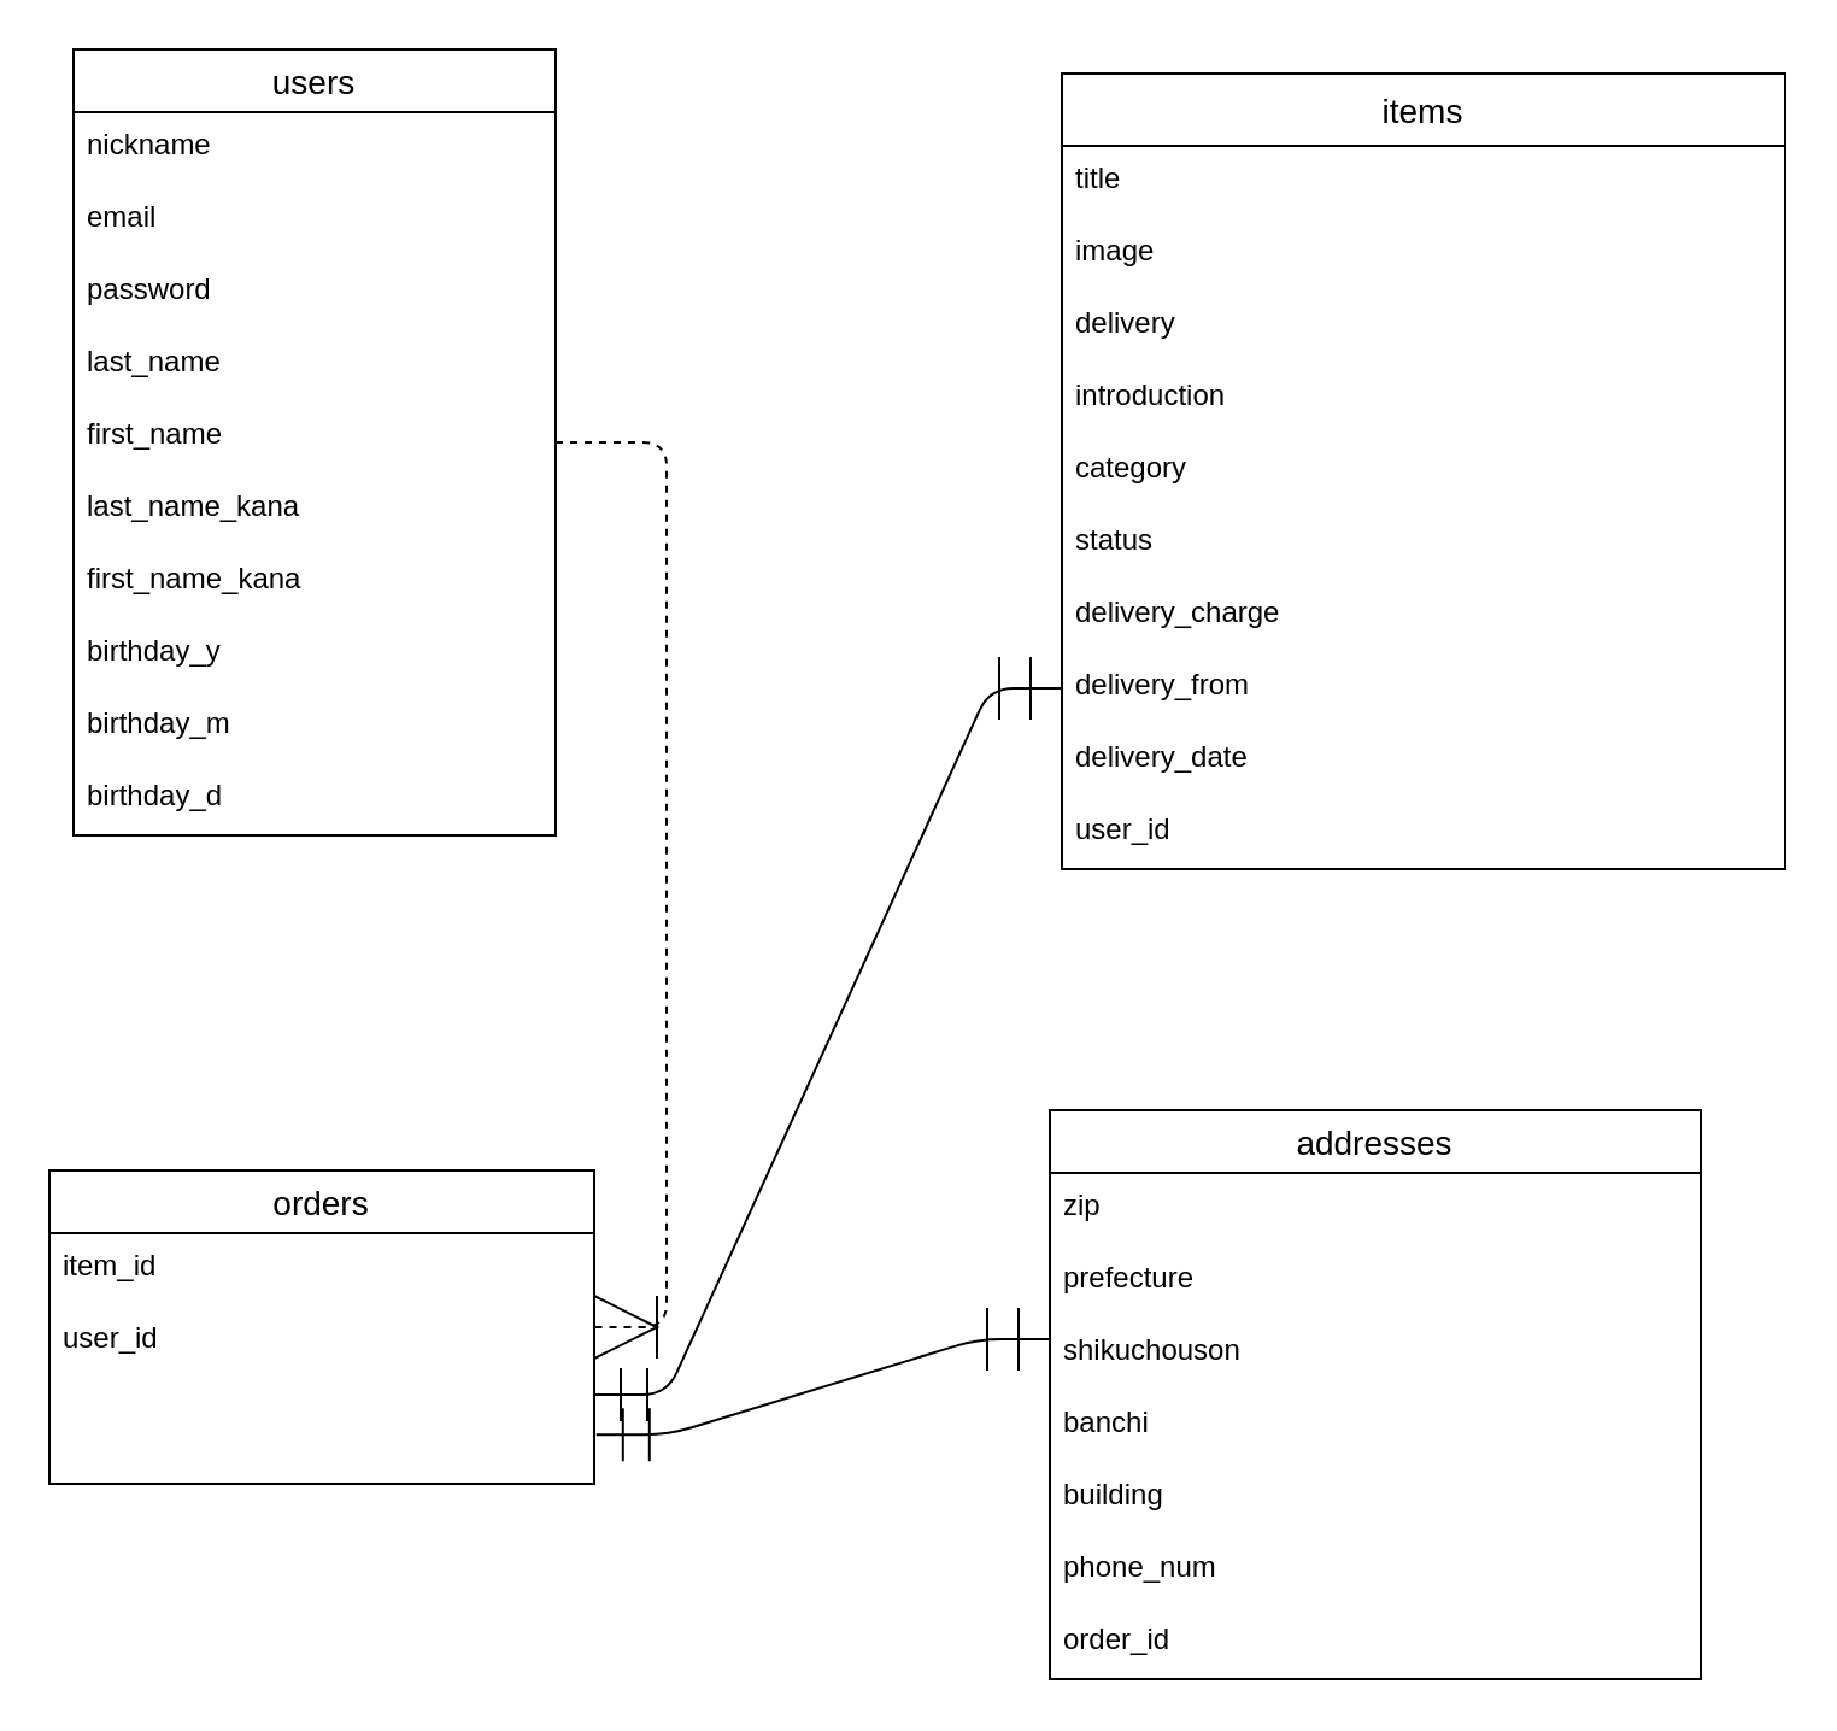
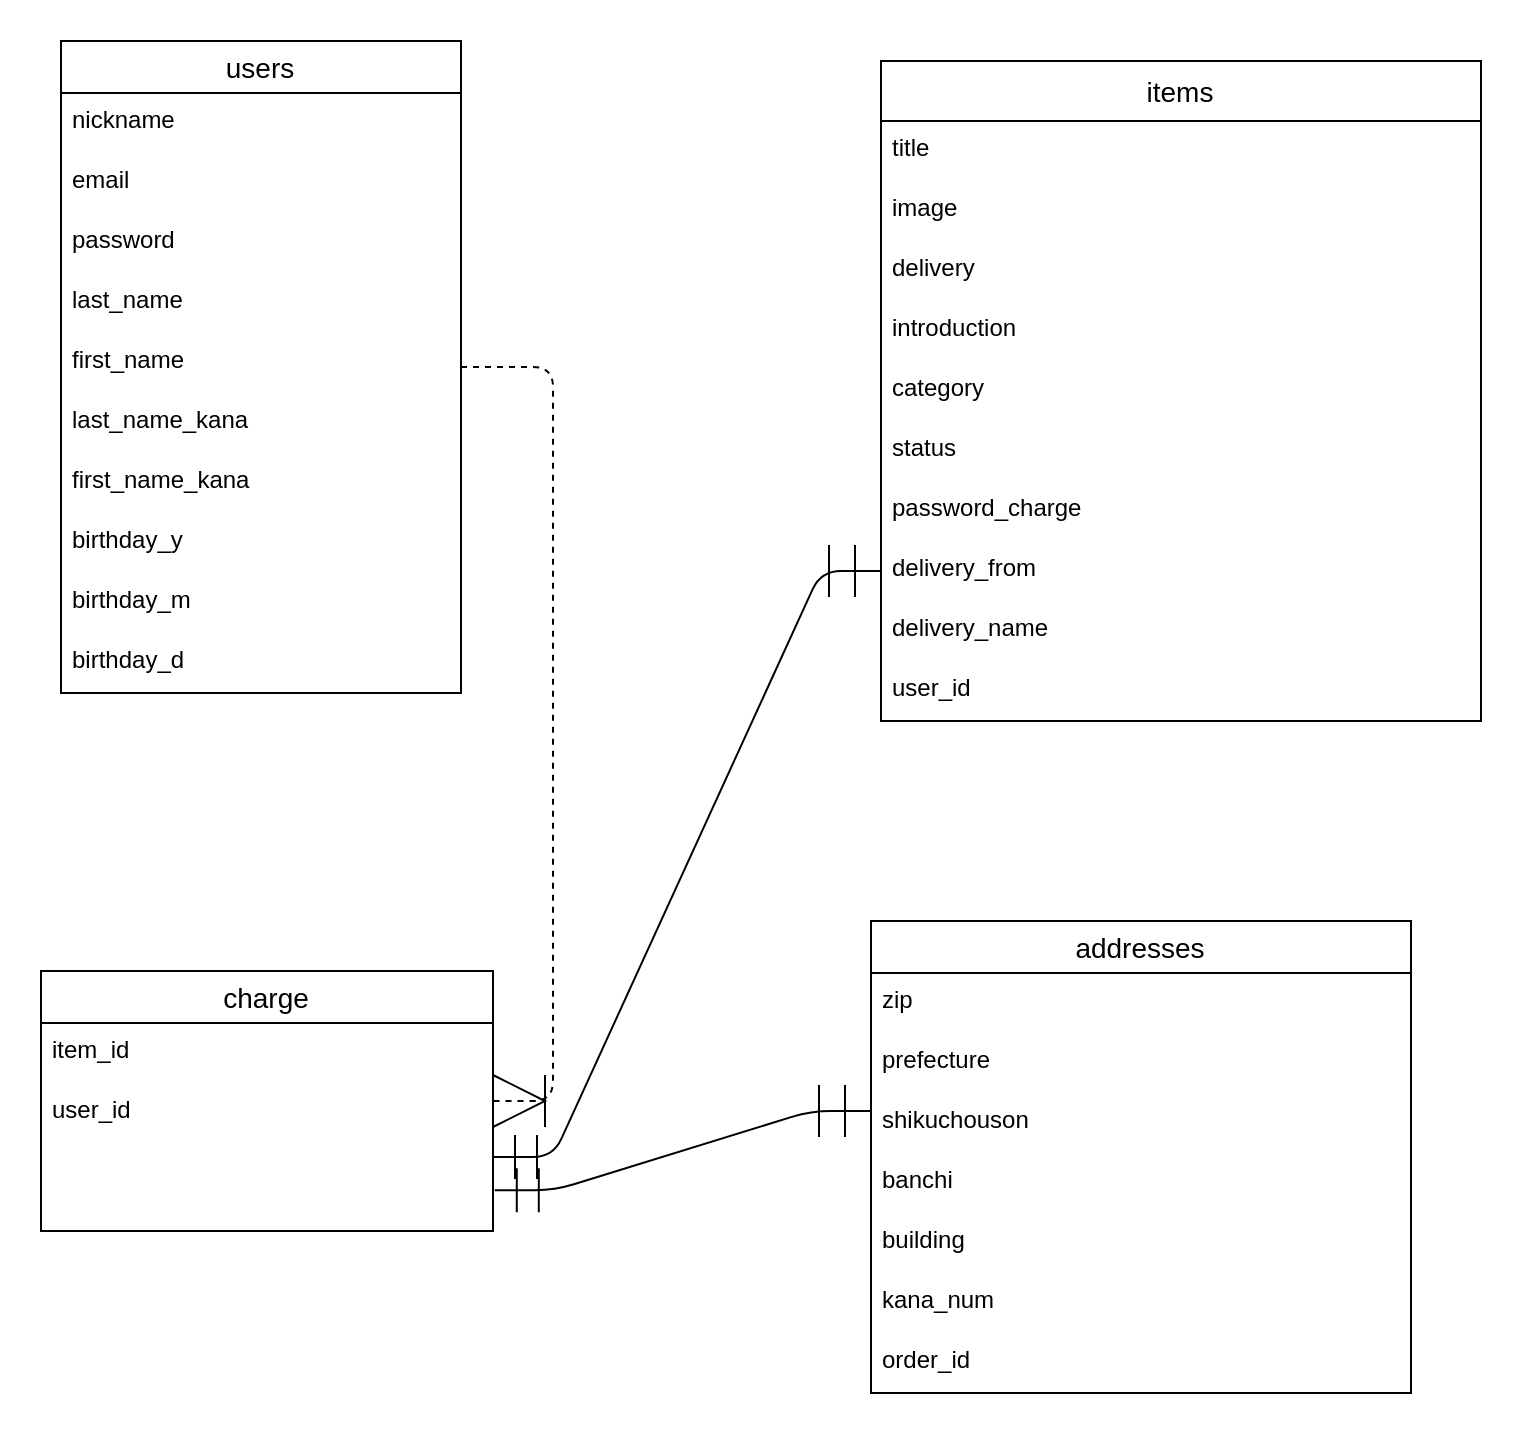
  <mxCell id="0" />
  <mxCell id="1" parent="0" />
  <mxCell id="2" value="users" style="swimlane;fontStyle=0;childLayout=stackLayout;horizontal=1;startSize=26;horizontalStack=0;resizeParent=1;resizeParentMax=0;resizeLast=0;collapsible=1;marginBottom=0;align=center;fontSize=14;labelBackgroundColor=#FFFFFF;fontColor=#000000;labelBorderColor=none;" vertex="1" parent="1"><mxGeometry x="30" y="20" width="200" height="326" as="geometry" /></mxCell>
  <mxCell id="3" value="nickname" style="text;strokeColor=none;fillColor=none;spacingLeft=4;spacingRight=4;overflow=hidden;rotatable=0;points=[[0,0.5],[1,0.5]];portConstraint=eastwest;fontSize=12;labelBackgroundColor=#FFFFFF;fontColor=#000000;labelBorderColor=none;" vertex="1" parent="2"><mxGeometry y="26" width="200" height="30" as="geometry" /></mxCell>
  <mxCell id="4" value="email" style="text;strokeColor=none;fillColor=none;spacingLeft=4;spacingRight=4;overflow=hidden;rotatable=0;points=[[0,0.5],[1,0.5]];portConstraint=eastwest;fontSize=12;labelBackgroundColor=#FFFFFF;fontColor=#000000;labelBorderColor=none;" vertex="1" parent="2"><mxGeometry y="56" width="200" height="30" as="geometry" /></mxCell>
  <mxCell id="5" value="password" style="text;strokeColor=none;fillColor=none;spacingLeft=4;spacingRight=4;overflow=hidden;rotatable=0;points=[[0,0.5],[1,0.5]];portConstraint=eastwest;fontSize=12;labelBackgroundColor=#FFFFFF;fontColor=#000000;labelBorderColor=none;" vertex="1" parent="2"><mxGeometry y="86" width="200" height="30" as="geometry" /></mxCell>
  <mxCell id="6" value="last_name" style="text;strokeColor=none;fillColor=none;spacingLeft=4;spacingRight=4;overflow=hidden;rotatable=0;points=[[0,0.5],[1,0.5]];portConstraint=eastwest;fontSize=12;labelBackgroundColor=#FFFFFF;fontColor=#000000;labelBorderColor=none;" vertex="1" parent="2"><mxGeometry y="116" width="200" height="30" as="geometry" /></mxCell>
  <mxCell id="7" value="first_name" style="text;strokeColor=none;fillColor=none;spacingLeft=4;spacingRight=4;overflow=hidden;rotatable=0;points=[[0,0.5],[1,0.5]];portConstraint=eastwest;fontSize=12;labelBackgroundColor=#FFFFFF;fontColor=#000000;labelBorderColor=none;" vertex="1" parent="2"><mxGeometry y="146" width="200" height="30" as="geometry" /></mxCell>
  <mxCell id="8" value="last_name_kana" style="text;strokeColor=none;fillColor=none;spacingLeft=4;spacingRight=4;overflow=hidden;rotatable=0;points=[[0,0.5],[1,0.5]];portConstraint=eastwest;fontSize=12;labelBackgroundColor=#FFFFFF;fontColor=#000000;labelBorderColor=none;" vertex="1" parent="2"><mxGeometry y="176" width="200" height="30" as="geometry" /></mxCell>
  <mxCell id="9" value="first_name_kana" style="text;strokeColor=none;fillColor=none;spacingLeft=4;spacingRight=4;overflow=hidden;rotatable=0;points=[[0,0.5],[1,0.5]];portConstraint=eastwest;fontSize=12;labelBackgroundColor=#FFFFFF;fontColor=#000000;labelBorderColor=none;" vertex="1" parent="2"><mxGeometry y="206" width="200" height="30" as="geometry" /></mxCell>
  <mxCell id="10" value="birthday_y" style="text;strokeColor=none;fillColor=none;spacingLeft=4;spacingRight=4;overflow=hidden;rotatable=0;points=[[0,0.5],[1,0.5]];portConstraint=eastwest;fontSize=12;labelBackgroundColor=#FFFFFF;fontColor=#000000;labelBorderColor=none;" vertex="1" parent="2"><mxGeometry y="236" width="200" height="30" as="geometry" /></mxCell>
  <mxCell id="11" value="birthday_m" style="text;strokeColor=none;fillColor=none;spacingLeft=4;spacingRight=4;overflow=hidden;rotatable=0;points=[[0,0.5],[1,0.5]];portConstraint=eastwest;fontSize=12;labelBackgroundColor=#FFFFFF;fontColor=#000000;labelBorderColor=none;" vertex="1" parent="2"><mxGeometry y="266" width="200" height="30" as="geometry" /></mxCell>
  <mxCell id="12" value="birthday_d" style="text;strokeColor=none;fillColor=none;spacingLeft=4;spacingRight=4;overflow=hidden;rotatable=0;points=[[0,0.5],[1,0.5]];portConstraint=eastwest;fontSize=12;labelBackgroundColor=#FFFFFF;fontColor=#000000;labelBorderColor=none;" vertex="1" parent="2"><mxGeometry y="296" width="200" height="30" as="geometry" /></mxCell>
  <mxCell id="13" value="items" style="swimlane;fontStyle=0;childLayout=stackLayout;horizontal=1;startSize=30;horizontalStack=0;resizeParent=1;resizeParentMax=0;resizeLast=0;collapsible=1;marginBottom=0;align=center;fontSize=14;labelBackgroundColor=#FFFFFF;fontColor=#000000;labelBorderColor=none;" vertex="1" parent="1"><mxGeometry x="440" y="30" width="300" height="330" as="geometry"><mxRectangle x="470" y="120" width="70" height="26" as="alternateBounds" /></mxGeometry></mxCell>
  <mxCell id="14" value="title" style="text;strokeColor=none;fillColor=none;spacingLeft=4;spacingRight=4;overflow=hidden;rotatable=0;points=[[0,0.5],[1,0.5]];portConstraint=eastwest;fontSize=12;labelBackgroundColor=#FFFFFF;fontColor=#000000;labelBorderColor=none;" vertex="1" parent="13"><mxGeometry y="30" width="300" height="30" as="geometry" /></mxCell>
  <mxCell id="15" value="image" style="text;strokeColor=none;fillColor=none;spacingLeft=4;spacingRight=4;overflow=hidden;rotatable=0;points=[[0,0.5],[1,0.5]];portConstraint=eastwest;fontSize=12;labelBackgroundColor=#FFFFFF;fontColor=#000000;labelBorderColor=none;" vertex="1" parent="13"><mxGeometry y="60" width="300" height="30" as="geometry" /></mxCell>
  <mxCell id="16" value="delivery&#10;" style="text;strokeColor=none;fillColor=none;spacingLeft=4;spacingRight=4;overflow=hidden;rotatable=0;points=[[0,0.5],[1,0.5]];portConstraint=eastwest;fontSize=12;labelBackgroundColor=#FFFFFF;fontColor=#000000;labelBorderColor=none;" vertex="1" parent="13"><mxGeometry y="90" width="300" height="30" as="geometry" /></mxCell>
  <mxCell id="17" value="introduction" style="text;strokeColor=none;fillColor=none;spacingLeft=4;spacingRight=4;overflow=hidden;rotatable=0;points=[[0,0.5],[1,0.5]];portConstraint=eastwest;fontSize=12;labelBackgroundColor=#FFFFFF;fontColor=#000000;labelBorderColor=none;" vertex="1" parent="13"><mxGeometry y="120" width="300" height="30" as="geometry" /></mxCell>
  <mxCell id="18" value="category" style="text;strokeColor=none;fillColor=none;spacingLeft=4;spacingRight=4;overflow=hidden;rotatable=0;points=[[0,0.5],[1,0.5]];portConstraint=eastwest;fontSize=12;labelBackgroundColor=#FFFFFF;fontColor=#000000;labelBorderColor=none;" vertex="1" parent="13"><mxGeometry y="150" width="300" height="30" as="geometry" /></mxCell>
  <mxCell id="19" value="status" style="text;strokeColor=none;fillColor=none;spacingLeft=4;spacingRight=4;overflow=hidden;rotatable=0;points=[[0,0.5],[1,0.5]];portConstraint=eastwest;fontSize=12;labelBackgroundColor=#FFFFFF;fontColor=#000000;labelBorderColor=none;" vertex="1" parent="13"><mxGeometry y="180" width="300" height="30" as="geometry" /></mxCell>
- <mxCell id="20" value="delivery_charge" style="text;strokeColor=none;fillColor=none;spacingLeft=4;spacingRight=4;overflow=hidden;rotatable=0;points=[[0,0.5],[1,0.5]];portConstraint=eastwest;fontSize=12;labelBackgroundColor=#FFFFFF;fontColor=#000000;labelBorderColor=none;" vertex="1" parent="13"><mxGeometry y="210" width="300" height="30" as="geometry" /></mxCell>
+ <mxCell id="20" value="password_charge" style="text;strokeColor=none;fillColor=none;spacingLeft=4;spacingRight=4;overflow=hidden;rotatable=0;points=[[0,0.5],[1,0.5]];portConstraint=eastwest;fontSize=12;labelBackgroundColor=#FFFFFF;fontColor=#000000;labelBorderColor=none;" vertex="1" parent="13"><mxGeometry y="210" width="300" height="30" as="geometry" /></mxCell>
  <mxCell id="21" value="delivery_from" style="text;strokeColor=none;fillColor=none;spacingLeft=4;spacingRight=4;overflow=hidden;rotatable=0;points=[[0,0.5],[1,0.5]];portConstraint=eastwest;fontSize=12;labelBackgroundColor=#FFFFFF;fontColor=#000000;labelBorderColor=none;" vertex="1" parent="13"><mxGeometry y="240" width="300" height="30" as="geometry" /></mxCell>
- <mxCell id="22" value="delivery_date" style="text;strokeColor=none;fillColor=none;spacingLeft=4;spacingRight=4;overflow=hidden;rotatable=0;points=[[0,0.5],[1,0.5]];portConstraint=eastwest;fontSize=12;labelBackgroundColor=#FFFFFF;fontColor=#000000;labelBorderColor=none;" vertex="1" parent="13"><mxGeometry y="270" width="300" height="30" as="geometry" /></mxCell>
+ <mxCell id="22" value="delivery_name" style="text;strokeColor=none;fillColor=none;spacingLeft=4;spacingRight=4;overflow=hidden;rotatable=0;points=[[0,0.5],[1,0.5]];portConstraint=eastwest;fontSize=12;labelBackgroundColor=#FFFFFF;fontColor=#000000;labelBorderColor=none;" vertex="1" parent="13"><mxGeometry y="270" width="300" height="30" as="geometry" /></mxCell>
  <mxCell id="23" value="user_id" style="text;strokeColor=none;fillColor=none;spacingLeft=4;spacingRight=4;overflow=hidden;rotatable=0;points=[[0,0.5],[1,0.5]];portConstraint=eastwest;fontSize=12;labelBackgroundColor=#FFFFFF;fontColor=#000000;labelBorderColor=none;" vertex="1" parent="13"><mxGeometry y="300" width="300" height="30" as="geometry" /></mxCell>
- <mxCell id="24" value="orders" style="swimlane;fontStyle=0;childLayout=stackLayout;horizontal=1;startSize=26;horizontalStack=0;resizeParent=1;resizeParentMax=0;resizeLast=0;collapsible=1;marginBottom=0;align=center;fontSize=14;labelBackgroundColor=#FFFFFF;fontColor=#000000;labelBorderColor=none;" vertex="1" parent="1"><mxGeometry x="20" y="485" width="226" height="130" as="geometry" /></mxCell>
+ <mxCell id="24" value="charge" style="swimlane;fontStyle=0;childLayout=stackLayout;horizontal=1;startSize=26;horizontalStack=0;resizeParent=1;resizeParentMax=0;resizeLast=0;collapsible=1;marginBottom=0;align=center;fontSize=14;labelBackgroundColor=#FFFFFF;fontColor=#000000;labelBorderColor=none;" vertex="1" parent="1"><mxGeometry x="20" y="485" width="226" height="130" as="geometry" /></mxCell>
  <mxCell id="25" value="item_id" style="text;strokeColor=none;fillColor=none;spacingLeft=4;spacingRight=4;overflow=hidden;rotatable=0;points=[[0,0.5],[1,0.5]];portConstraint=eastwest;fontSize=12;labelBackgroundColor=#FFFFFF;fontColor=#000000;labelBorderColor=none;" vertex="1" parent="24"><mxGeometry y="26" width="226" height="30" as="geometry" /></mxCell>
  <mxCell id="26" value="user_id" style="text;strokeColor=none;fillColor=none;spacingLeft=4;spacingRight=4;overflow=hidden;rotatable=0;points=[[0,0.5],[1,0.5]];portConstraint=eastwest;fontSize=12;labelBackgroundColor=#FFFFFF;fontColor=#000000;labelBorderColor=none;" vertex="1" parent="24"><mxGeometry y="56" width="226" height="74" as="geometry" /></mxCell>
  <mxCell id="27" value="addresses" style="swimlane;fontStyle=0;childLayout=stackLayout;horizontal=1;startSize=26;horizontalStack=0;resizeParent=1;resizeParentMax=0;resizeLast=0;collapsible=1;marginBottom=0;align=center;fontSize=14;labelBackgroundColor=#FFFFFF;fontColor=#000000;labelBorderColor=none;" vertex="1" parent="1"><mxGeometry x="435" y="460" width="270" height="236" as="geometry" /></mxCell>
  <mxCell id="28" value="zip" style="text;strokeColor=none;fillColor=none;spacingLeft=4;spacingRight=4;overflow=hidden;rotatable=0;points=[[0,0.5],[1,0.5]];portConstraint=eastwest;fontSize=12;labelBackgroundColor=#FFFFFF;fontColor=#000000;labelBorderColor=none;" vertex="1" parent="27"><mxGeometry y="26" width="270" height="30" as="geometry" /></mxCell>
  <mxCell id="29" value="prefecture" style="text;strokeColor=none;fillColor=none;spacingLeft=4;spacingRight=4;overflow=hidden;rotatable=0;points=[[0,0.5],[1,0.5]];portConstraint=eastwest;fontSize=12;labelBackgroundColor=#FFFFFF;fontColor=#000000;labelBorderColor=none;" vertex="1" parent="27"><mxGeometry y="56" width="270" height="30" as="geometry" /></mxCell>
  <mxCell id="30" value="shikuchouson" style="text;strokeColor=none;fillColor=none;spacingLeft=4;spacingRight=4;overflow=hidden;rotatable=0;points=[[0,0.5],[1,0.5]];portConstraint=eastwest;fontSize=12;labelBackgroundColor=#FFFFFF;fontColor=#000000;labelBorderColor=none;" vertex="1" parent="27"><mxGeometry y="86" width="270" height="30" as="geometry" /></mxCell>
  <mxCell id="31" value="banchi" style="text;strokeColor=none;fillColor=none;spacingLeft=4;spacingRight=4;overflow=hidden;rotatable=0;points=[[0,0.5],[1,0.5]];portConstraint=eastwest;fontSize=12;labelBackgroundColor=#FFFFFF;fontColor=#000000;labelBorderColor=none;" vertex="1" parent="27"><mxGeometry y="116" width="270" height="30" as="geometry" /></mxCell>
  <mxCell id="32" value="building" style="text;strokeColor=none;fillColor=none;spacingLeft=4;spacingRight=4;overflow=hidden;rotatable=0;points=[[0,0.5],[1,0.5]];portConstraint=eastwest;fontSize=12;labelBackgroundColor=#FFFFFF;fontColor=#000000;labelBorderColor=none;" vertex="1" parent="27"><mxGeometry y="146" width="270" height="30" as="geometry" /></mxCell>
- <mxCell id="33" value="phone_num" style="text;strokeColor=none;fillColor=none;spacingLeft=4;spacingRight=4;overflow=hidden;rotatable=0;points=[[0,0.5],[1,0.5]];portConstraint=eastwest;fontSize=12;labelBackgroundColor=#FFFFFF;fontColor=#000000;labelBorderColor=none;" vertex="1" parent="27"><mxGeometry y="176" width="270" height="30" as="geometry" /></mxCell>
+ <mxCell id="33" value="kana_num" style="text;strokeColor=none;fillColor=none;spacingLeft=4;spacingRight=4;overflow=hidden;rotatable=0;points=[[0,0.5],[1,0.5]];portConstraint=eastwest;fontSize=12;labelBackgroundColor=#FFFFFF;fontColor=#000000;labelBorderColor=none;" vertex="1" parent="27"><mxGeometry y="176" width="270" height="30" as="geometry" /></mxCell>
  <mxCell id="34" value="order_id" style="text;strokeColor=none;fillColor=none;spacingLeft=4;spacingRight=4;overflow=hidden;rotatable=0;points=[[0,0.5],[1,0.5]];portConstraint=eastwest;fontSize=12;labelBackgroundColor=#FFFFFF;fontColor=#000000;labelBorderColor=none;" vertex="1" parent="27"><mxGeometry y="206" width="270" height="30" as="geometry" /></mxCell>
  <mxCell id="35" value="" style="edgeStyle=entityRelationEdgeStyle;fontSize=12;html=1;endArrow=ERoneToMany;startSize=20;endSize=24;jumpSize=13;labelBackgroundColor=#FFFFFF;fontColor=#000000;labelBorderColor=none;dashed=1;" edge="1" parent="1" source="2" target="24"><mxGeometry width="100" height="100" relative="1" as="geometry"><mxPoint x="120" y="140" as="sourcePoint" /><mxPoint x="410" y="160" as="targetPoint" /></mxGeometry></mxCell>
  <mxCell id="36" value="" style="edgeStyle=entityRelationEdgeStyle;fontSize=12;html=1;endArrow=ERmandOne;startArrow=ERmandOne;startSize=20;endSize=24;jumpSize=13;entryX=0;entryY=0.3;entryDx=0;entryDy=0;entryPerimeter=0;exitX=1.004;exitY=0.787;exitDx=0;exitDy=0;exitPerimeter=0;labelBackgroundColor=#FFFFFF;fontColor=#000000;labelBorderColor=none;" edge="1" parent="1" target="30"><mxGeometry width="100" height="100" relative="1" as="geometry"><mxPoint x="246.904" y="594.61" as="sourcePoint" /><mxPoint x="356" y="320" as="targetPoint" /></mxGeometry></mxCell>
  <mxCell id="37" value="" style="edgeStyle=entityRelationEdgeStyle;fontSize=12;html=1;endArrow=ERmandOne;startArrow=ERmandOne;startSize=20;endSize=24;jumpSize=13;labelBackgroundColor=#FFFFFF;fontColor=#000000;labelBorderColor=none;" edge="1" parent="1" source="26" target="21"><mxGeometry width="100" height="100" relative="1" as="geometry"><mxPoint x="260" y="350" as="sourcePoint" /><mxPoint x="410" y="160" as="targetPoint" /></mxGeometry></mxCell>
